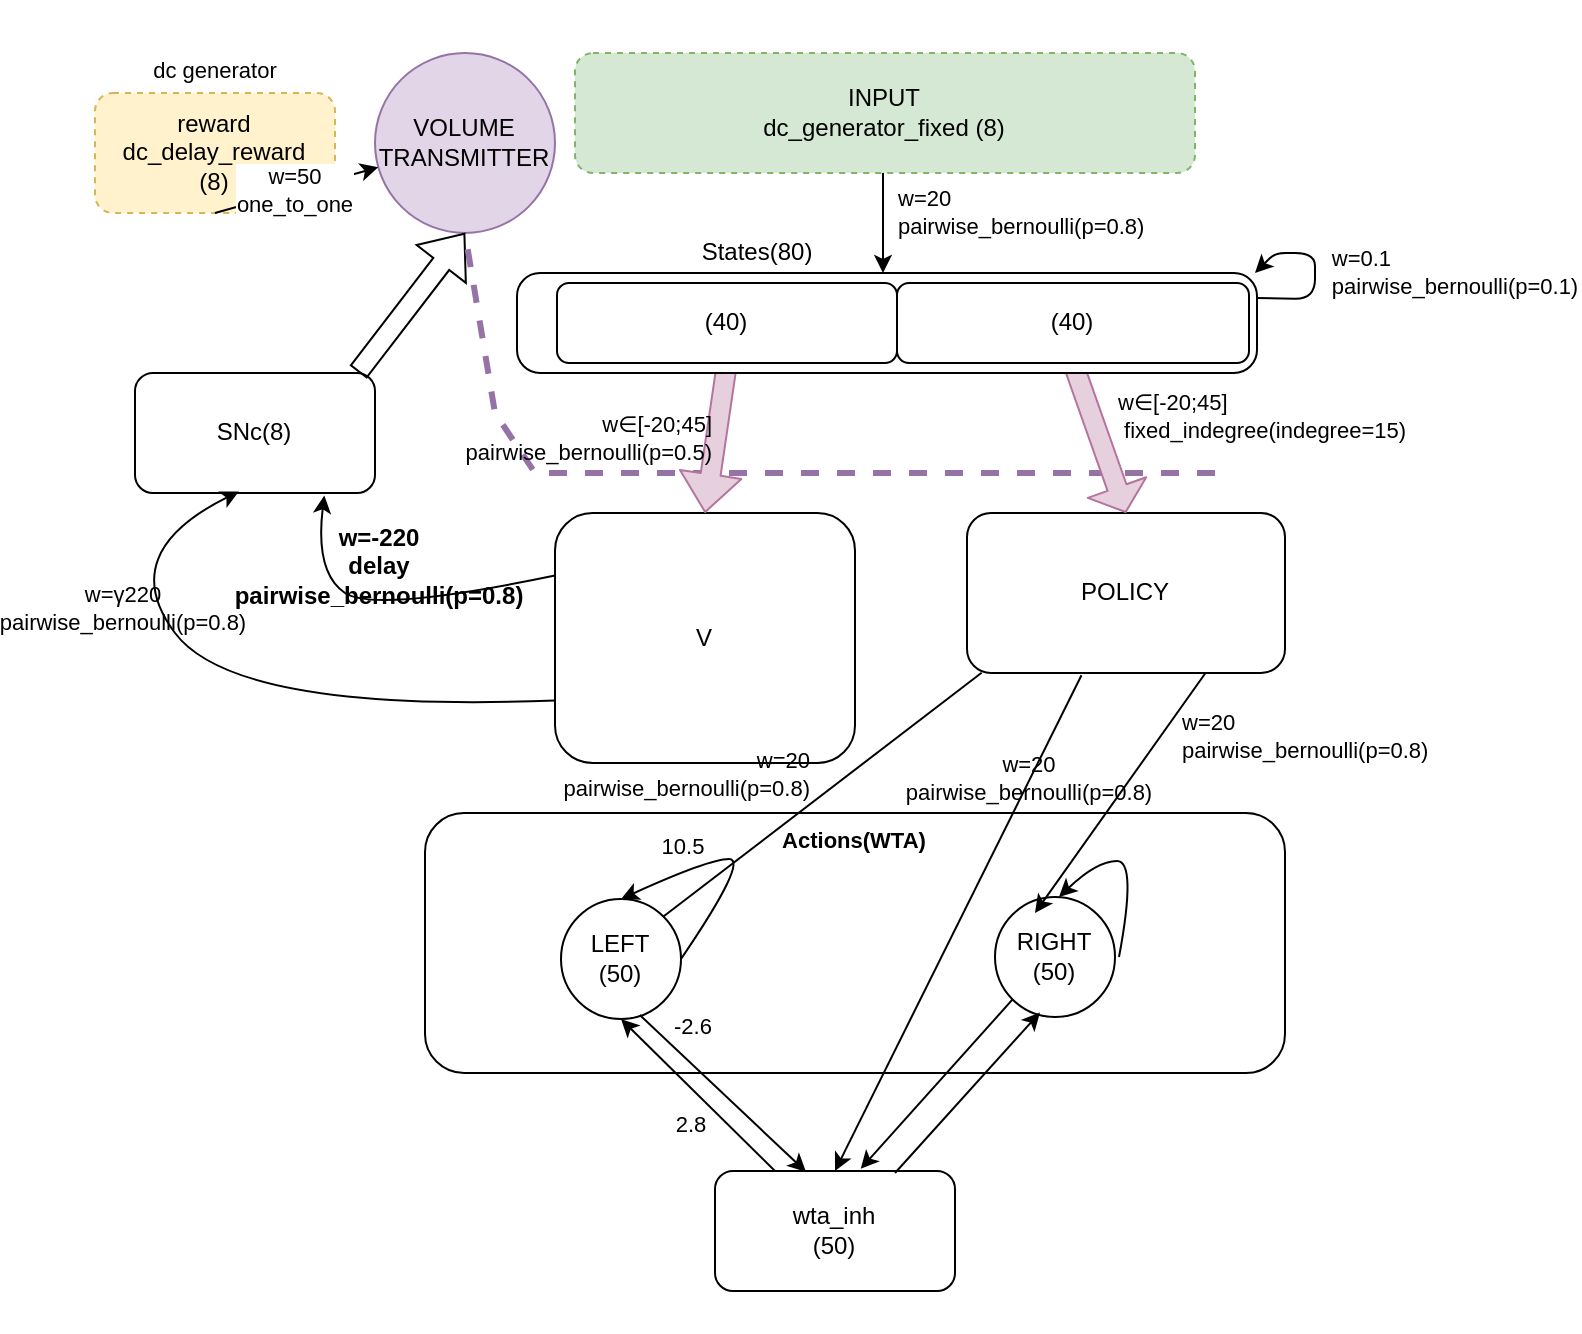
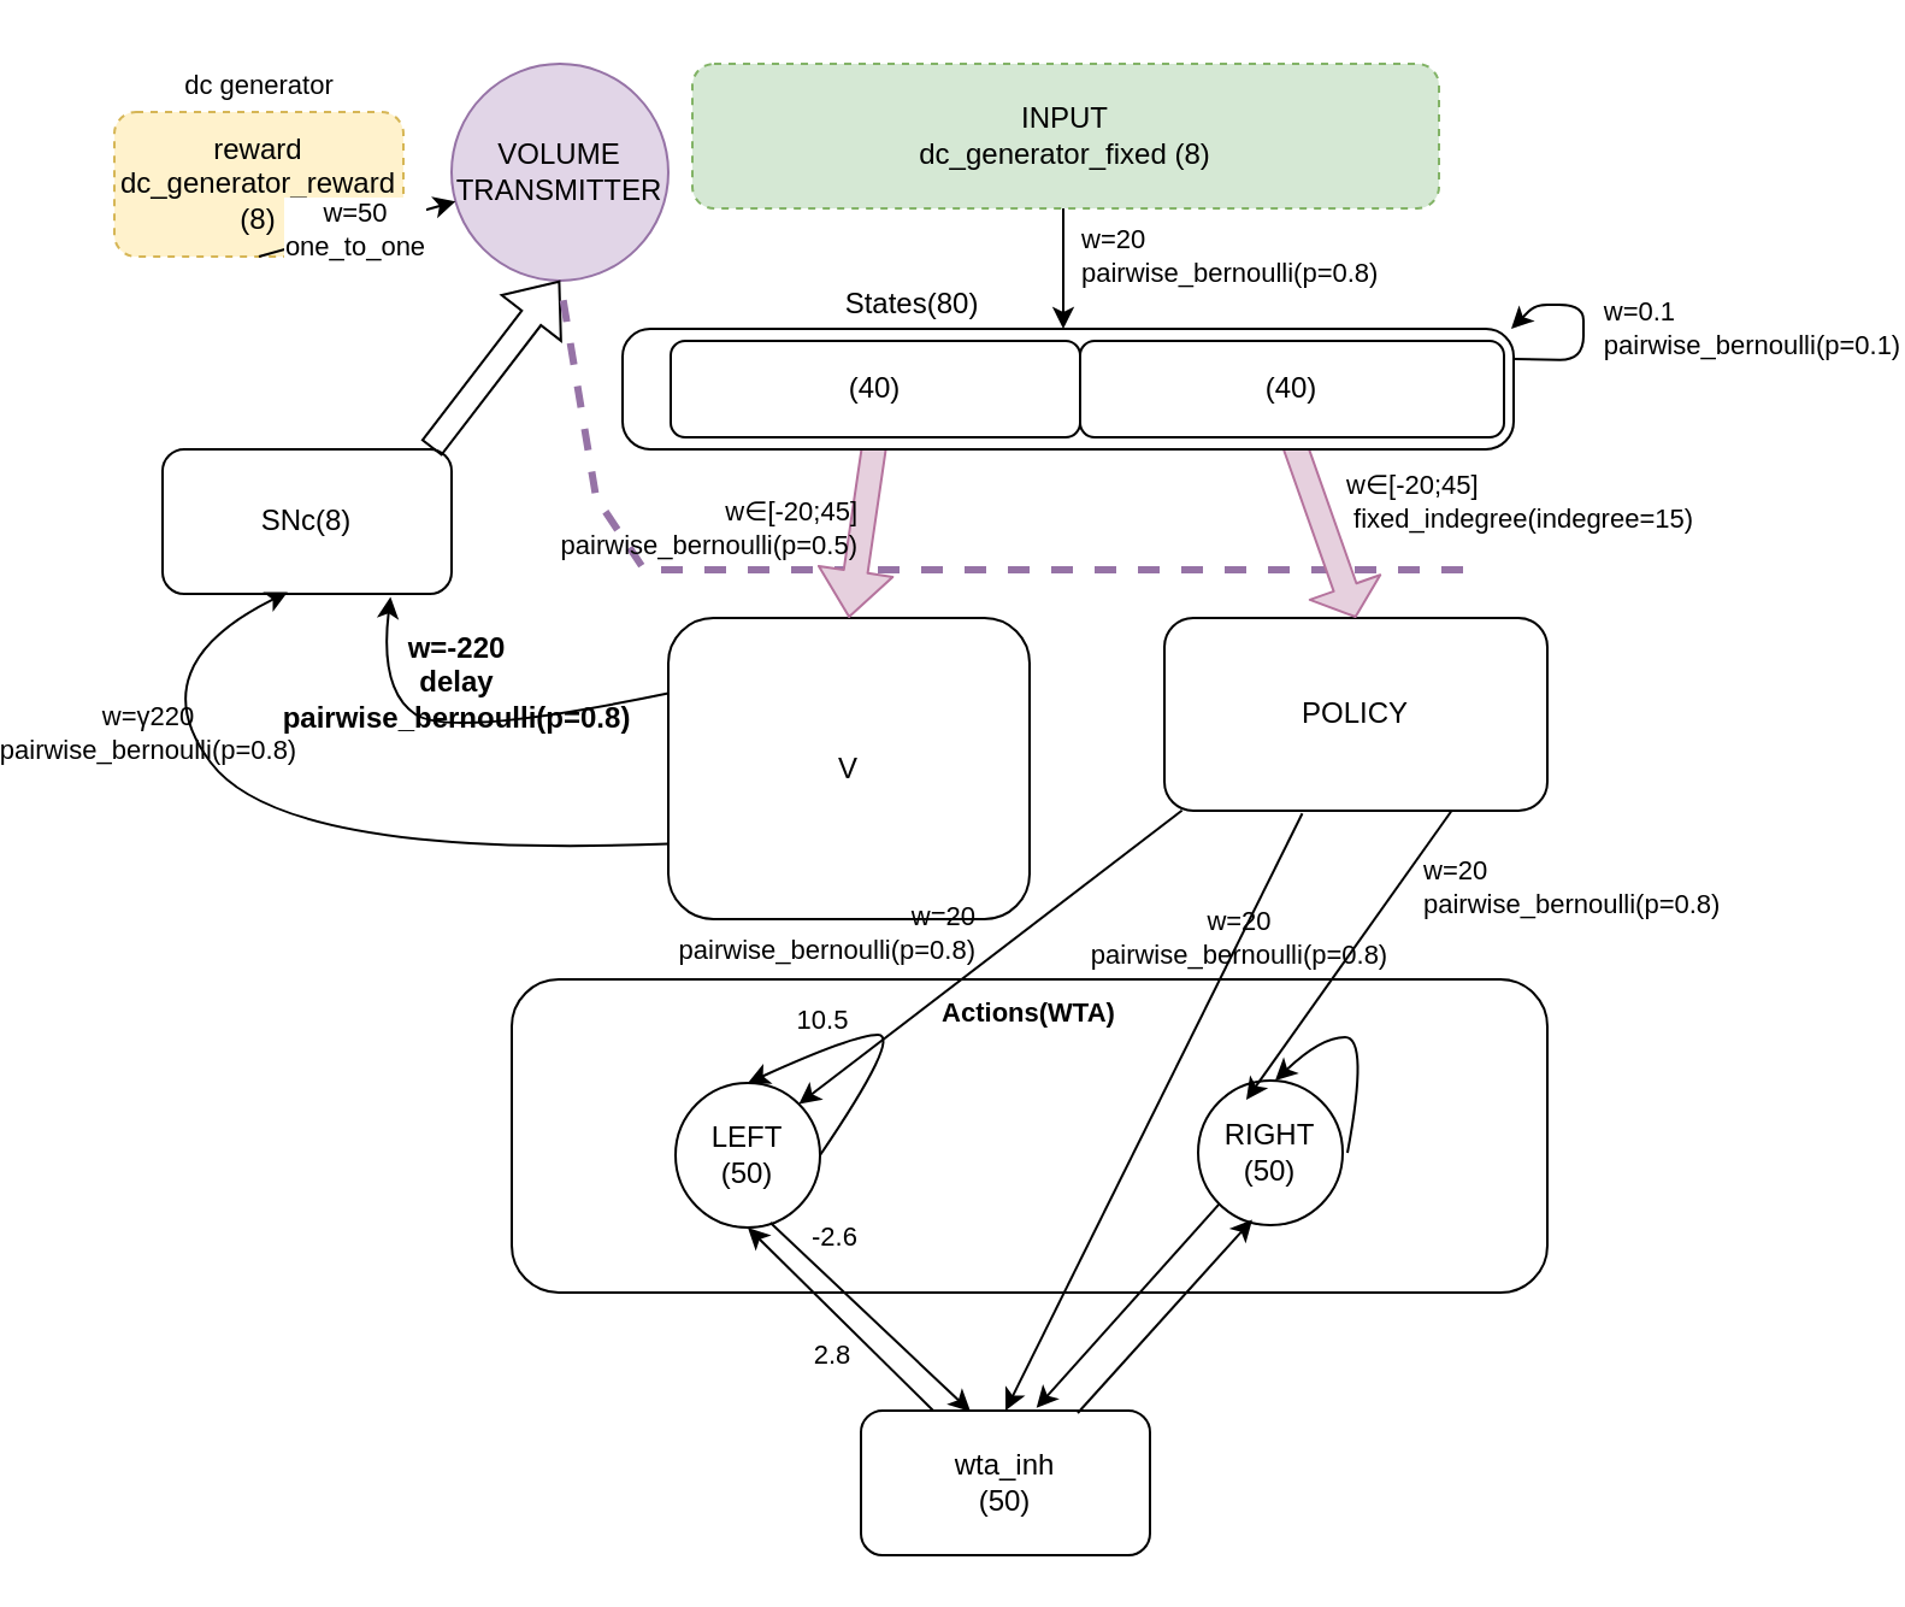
  <mxCell id="0" />
  <mxCell id="1" parent="0" />
  <mxCell id="2" value="&lt;span style=&quot;color: rgb(0, 0, 0); font-family: Helvetica; font-size: 11px; font-style: normal; font-variant-ligatures: normal; font-variant-caps: normal; font-weight: 400; letter-spacing: normal; orphans: 2; text-indent: 0px; text-transform: none; widows: 2; word-spacing: 0px; -webkit-text-stroke-width: 0px; text-decoration-thickness: initial; text-decoration-style: initial; text-decoration-color: initial; float: none; display: inline !important;&quot;&gt;w=20&lt;br&gt;&lt;/span&gt;pairwise_bernoulli(p=0.8)" style="rounded=1;orthogonalLoop=1;jettySize=auto;html=1;entryX=0.5;entryY=0;entryDx=0;entryDy=0;labelBackgroundColor=none;align=left;" parent="1" edge="1"><mxGeometry x="-0.2" y="6" relative="1" as="geometry"><mxPoint x="414" y="86" as="sourcePoint" /><mxPoint x="414" y="136" as="targetPoint" /><mxPoint as="offset" /></mxGeometry></mxCell>
  <mxCell id="3" value="INPUT&lt;br&gt;dc_generator_fixed (8)" style="rounded=1;whiteSpace=wrap;html=1;dashed=1;fillColor=#d5e8d4;strokeColor=#82b366;" parent="1" vertex="1"><mxGeometry x="260" y="26" width="310" height="60" as="geometry" /></mxCell>
- <mxCell id="4" value="reward&lt;br&gt;dc_delay_reward&lt;br&gt;(8)" style="rounded=1;whiteSpace=wrap;html=1;dashed=1;fillColor=#fff2cc;strokeColor=#d6b656;" parent="1" vertex="1"><mxGeometry x="20" y="46" width="120" height="60" as="geometry" /></mxCell>
+ <mxCell id="4" value="reward&lt;br&gt;dc_generator_reward&lt;br&gt;(8)" style="rounded=1;whiteSpace=wrap;html=1;dashed=1;fillColor=#fff2cc;strokeColor=#d6b656;" parent="1" vertex="1"><mxGeometry x="20" y="46" width="120" height="60" as="geometry" /></mxCell>
  <mxCell id="5" value="SNc(8)" style="rounded=1;whiteSpace=wrap;html=1;" parent="1" vertex="1"><mxGeometry x="40" y="186" width="120" height="60" as="geometry" /></mxCell>
  <mxCell id="6" value="VOLUME&lt;br&gt;TRANSMITTER" style="ellipse;whiteSpace=wrap;html=1;aspect=fixed;fillColor=#e1d5e7;strokeColor=#9673a6;" parent="1" vertex="1"><mxGeometry x="160" y="26" width="90" height="90" as="geometry" /></mxCell>
  <mxCell id="7" value="&lt;font size=&quot;1&quot; style=&quot;&quot;&gt;&lt;b style=&quot;font-size: 11px;&quot;&gt;Actions(WTA)&lt;/b&gt;&lt;/font&gt;" style="rounded=1;whiteSpace=wrap;html=1;verticalAlign=top;" parent="1" vertex="1"><mxGeometry x="185" y="406" width="430" height="130" as="geometry" /></mxCell>
  <mxCell id="8" value="LEFT&lt;br&gt;(50)" style="ellipse;whiteSpace=wrap;html=1;aspect=fixed;verticalAlign=middle;" parent="1" vertex="1"><mxGeometry x="253" y="449" width="60" height="60" as="geometry" /></mxCell>
  <mxCell id="9" value="RIGHT&lt;br&gt;(50)" style="ellipse;whiteSpace=wrap;html=1;aspect=fixed;verticalAlign=middle;" parent="1" vertex="1"><mxGeometry x="470" y="448" width="60" height="60" as="geometry" /></mxCell>
  <mxCell id="10" value="" style="curved=1;endArrow=classic;html=1;rounded=0;exitX=1;exitY=0.5;exitDx=0;exitDy=0;entryX=0.5;entryY=0;entryDx=0;entryDy=0;" parent="1" source="8" target="8" edge="1"><mxGeometry width="50" height="50" relative="1" as="geometry"><mxPoint x="313" y="438" as="sourcePoint" /><mxPoint x="363" y="388" as="targetPoint" /><Array as="points"><mxPoint x="347" y="429" /><mxPoint x="327" y="429" /></Array></mxGeometry></mxCell>
  <mxCell id="11" value="10.5" style="edgeLabel;html=1;align=center;verticalAlign=middle;resizable=0;points=[];" parent="10" vertex="1" connectable="0"><mxGeometry x="-0.171" y="2" relative="1" as="geometry"><mxPoint x="-28" y="-12" as="offset" /></mxGeometry></mxCell>
  <mxCell id="12" value="" style="curved=1;endArrow=classic;html=1;rounded=0;" parent="1" edge="1"><mxGeometry width="50" height="50" relative="1" as="geometry"><mxPoint x="532" y="478" as="sourcePoint" /><mxPoint x="502" y="448" as="targetPoint" /><Array as="points"><mxPoint x="541" y="430" /><mxPoint x="521" y="430" /></Array></mxGeometry></mxCell>
  <mxCell id="13" value="wta_inh&lt;br&gt;(50)" style="rounded=1;whiteSpace=wrap;html=1;" parent="1" vertex="1"><mxGeometry x="330" y="585" width="120" height="60" as="geometry" /></mxCell>
  <mxCell id="14" value="2.8" style="endArrow=classic;html=1;rounded=0;exitX=0.25;exitY=0;exitDx=0;exitDy=0;entryX=0.5;entryY=1;entryDx=0;entryDy=0;labelBackgroundColor=none;" parent="1" source="13" target="8" edge="1"><mxGeometry x="-0.138" y="12" width="50" height="50" relative="1" as="geometry"><mxPoint x="400" y="426" as="sourcePoint" /><mxPoint x="450" y="376" as="targetPoint" /><mxPoint y="1" as="offset" /></mxGeometry></mxCell>
  <mxCell id="15" value="" style="endArrow=classic;html=1;rounded=0;entryX=0.375;entryY=0.962;entryDx=0;entryDy=0;entryPerimeter=0;" parent="1" target="9" edge="1"><mxGeometry width="50" height="50" relative="1" as="geometry"><mxPoint x="420" y="586" as="sourcePoint" /><mxPoint x="490" y="506" as="targetPoint" /></mxGeometry></mxCell>
  <mxCell id="16" value="" style="endArrow=classic;html=1;rounded=0;entryX=0.379;entryY=0.006;entryDx=0;entryDy=0;exitX=0.657;exitY=0.967;exitDx=0;exitDy=0;exitPerimeter=0;entryPerimeter=0;" parent="1" source="8" target="13" edge="1"><mxGeometry width="50" height="50" relative="1" as="geometry"><mxPoint x="400" y="426" as="sourcePoint" /><mxPoint x="450" y="376" as="targetPoint" /></mxGeometry></mxCell>
  <mxCell id="17" value="-2.6" style="edgeLabel;html=1;align=center;verticalAlign=middle;resizable=0;points=[];fontSize=11;labelBackgroundColor=none;" parent="16" vertex="1" connectable="0"><mxGeometry x="-0.531" y="3" relative="1" as="geometry"><mxPoint x="4" y="-11" as="offset" /></mxGeometry></mxCell>
  <mxCell id="18" value="" style="endArrow=classic;html=1;rounded=0;entryX=0.607;entryY=-0.018;entryDx=0;entryDy=0;entryPerimeter=0;exitX=0;exitY=1;exitDx=0;exitDy=0;" parent="1" target="13" edge="1" source="9"><mxGeometry width="50" height="50" relative="1" as="geometry"><mxPoint x="430" y="506" as="sourcePoint" /><mxPoint x="381.64" y="565.22" as="targetPoint" /></mxGeometry></mxCell>
  <mxCell id="19" value="" style="shape=flexArrow;endArrow=classic;html=1;rounded=0;exitX=0.93;exitY=-0.007;exitDx=0;exitDy=0;entryX=0.5;entryY=1;entryDx=0;entryDy=0;exitPerimeter=0;" parent="1" source="5" target="6" edge="1"><mxGeometry width="50" height="50" relative="1" as="geometry"><mxPoint x="400" y="426" as="sourcePoint" /><mxPoint x="140" y="166" as="targetPoint" /></mxGeometry></mxCell>
  <mxCell id="20" value="w=50&lt;br&gt;one_to_one" style="endArrow=classic;html=1;rounded=0;exitX=0.5;exitY=1;exitDx=0;exitDy=0;" parent="1" source="4" target="6" edge="1"><mxGeometry width="50" height="50" relative="1" as="geometry"><mxPoint x="400" y="326" as="sourcePoint" /><mxPoint x="450" y="276" as="targetPoint" /></mxGeometry></mxCell>
  <mxCell id="21" value="w=γ220&lt;br&gt;pairwise_bernoulli(p=0.8)" style="curved=1;endArrow=classic;html=1;rounded=0;exitX=0;exitY=0.75;exitDx=0;exitDy=0;entryX=0.433;entryY=0.987;entryDx=0;entryDy=0;entryPerimeter=0;labelBackgroundColor=none;" parent="1" source="25" target="5" edge="1"><mxGeometry x="0.425" y="13" width="50" height="50" relative="1" as="geometry"><mxPoint x="70" y="326" as="sourcePoint" /><mxPoint x="120" y="276" as="targetPoint" /><Array as="points"><mxPoint x="90" y="356" /><mxPoint x="30" y="276" /></Array><mxPoint x="-1" as="offset" /></mxGeometry></mxCell>
  <mxCell id="22" value="w=-220&lt;br style=&quot;font-size: 12px;&quot;&gt;delay&lt;br&gt;pairwise_bernoulli(p=0.8)" style="curved=1;endArrow=classic;html=1;rounded=0;exitX=0;exitY=0.25;exitDx=0;exitDy=0;entryX=0.597;entryY=1.02;entryDx=0;entryDy=0;entryPerimeter=0;fontStyle=1;fontSize=12;labelBackgroundColor=none;" parent="1" edge="1" source="25"><mxGeometry x="0.022" y="-22" width="50" height="50" relative="1" as="geometry"><mxPoint x="123" y="356" as="sourcePoint" /><mxPoint x="134.64" y="247.2" as="targetPoint" /><Array as="points"><mxPoint x="160" y="306" /><mxPoint x="130" y="286" /></Array><mxPoint as="offset" /></mxGeometry></mxCell>
  <mxCell id="23" value="dc generator" style="text;html=1;align=center;verticalAlign=middle;resizable=0;points=[];autosize=1;strokeColor=none;fillColor=none;fontSize=11;" parent="1" vertex="1"><mxGeometry x="35" y="20" width="90" height="30" as="geometry" /></mxCell>
  <mxCell id="24" value="" style="endArrow=none;dashed=1;html=1;rounded=0;entryX=0.5;entryY=1;entryDx=0;entryDy=0;fillColor=#e1d5e7;strokeColor=#9673a6;strokeWidth=3;" parent="1" target="6" edge="1"><mxGeometry width="50" height="50" relative="1" as="geometry"><mxPoint x="580" y="236" as="sourcePoint" /><mxPoint x="215" y="126" as="targetPoint" /><Array as="points"><mxPoint x="240" y="236" /><mxPoint x="220" y="206" /></Array></mxGeometry></mxCell>
  <mxCell id="25" value="V" style="rounded=1;whiteSpace=wrap;html=1;" vertex="1" parent="1"><mxGeometry x="250" y="256" width="150" height="125" as="geometry" /></mxCell>
  <mxCell id="26" value="POLICY" style="rounded=1;whiteSpace=wrap;html=1;" vertex="1" parent="1"><mxGeometry x="456" y="256" width="159" height="80" as="geometry" /></mxCell>
  <mxCell id="27" value="w∈[-20;45]&lt;br&gt;&lt;div style=&quot;&quot;&gt;&lt;span style=&quot;background-color: initial;&quot;&gt;&amp;nbsp;fixed_indegree&lt;/span&gt;&lt;span style=&quot;background-color: initial;&quot;&gt;(indegree=15)&lt;/span&gt;&lt;/div&gt;" style="endArrow=classic;html=1;curved=1;exitX=0.5;exitY=1;exitDx=0;exitDy=0;entryX=0.5;entryY=0;entryDx=0;entryDy=0;labelBackgroundColor=none;shape=flexArrow;endSize=4;startSize=2;strokeColor=#B5739D;fillColor=#E6D0DE;align=left;" edge="1" parent="1" source="33" target="26"><mxGeometry x="-0.202" y="11" width="50" height="50" relative="1" as="geometry"><mxPoint x="400" y="326" as="sourcePoint" /><mxPoint x="450" y="276" as="targetPoint" /><mxPoint as="offset" /></mxGeometry></mxCell>
  <mxCell id="28" value="w∈[-20;45]&lt;br&gt;pairwise_bernoulli(p=0.5)" style="endArrow=classic;html=1;curved=1;exitX=0.5;exitY=1;exitDx=0;exitDy=0;entryX=0.5;entryY=0;entryDx=0;entryDy=0;labelBackgroundColor=none;shape=flexArrow;fillColor=#E6D0DE;strokeColor=#B5739D;align=right;" edge="1" parent="1" source="32" target="25"><mxGeometry x="-0.004" width="50" height="50" relative="1" as="geometry"><mxPoint x="400" y="326" as="sourcePoint" /><mxPoint x="450" y="276" as="targetPoint" /><mxPoint as="offset" /></mxGeometry></mxCell>
  <mxCell id="29" value="States(80)" style="text;html=1;align=center;verticalAlign=middle;resizable=0;points=[];autosize=1;strokeColor=none;fillColor=none;" vertex="1" parent="1"><mxGeometry x="311" y="111" width="80" height="30" as="geometry" /></mxCell>
  <mxCell id="30" value="" style="group" vertex="1" connectable="0" parent="1"><mxGeometry x="231" y="136" width="370" height="50" as="geometry" /></mxCell>
  <mxCell id="31" value="" style="rounded=1;whiteSpace=wrap;html=1;verticalAlign=top;arcSize=23;" parent="30" vertex="1"><mxGeometry width="370" height="50" as="geometry" /></mxCell>
  <mxCell id="32" value="(40)" style="rounded=1;whiteSpace=wrap;html=1;" vertex="1" parent="30"><mxGeometry x="20" y="5" width="170" height="40" as="geometry" /></mxCell>
  <mxCell id="33" value="(40)" style="rounded=1;whiteSpace=wrap;html=1;" vertex="1" parent="30"><mxGeometry x="190" y="5" width="176" height="40" as="geometry" /></mxCell>
  <mxCell id="34" value="&lt;div style=&quot;text-align: left;&quot;&gt;&lt;span style=&quot;background-color: initial;&quot;&gt;w=0.1&lt;/span&gt;&lt;/div&gt;&lt;span style=&quot;color: rgb(0, 0, 0); font-family: Helvetica; font-size: 11px; font-style: normal; font-variant-ligatures: normal; font-variant-caps: normal; font-weight: 400; letter-spacing: normal; orphans: 2; text-indent: 0px; text-transform: none; widows: 2; word-spacing: 0px; -webkit-text-stroke-width: 0px; text-decoration-thickness: initial; text-decoration-style: initial; text-decoration-color: initial; float: none; display: inline !important;&quot;&gt;&lt;div style=&quot;text-align: left;&quot;&gt;&lt;span style=&quot;background-color: initial;&quot;&gt;pairwise_bernoulli(p=0.1)&lt;/span&gt;&lt;/div&gt;&lt;/span&gt;" style="endArrow=classic;html=1;exitX=1;exitY=0.25;exitDx=0;exitDy=0;rounded=1;labelBackgroundColor=none;" edge="1" parent="1" source="31"><mxGeometry x="-0.025" y="-70" width="50" height="50" relative="1" as="geometry"><mxPoint x="530" y="196" as="sourcePoint" /><mxPoint x="600" y="136" as="targetPoint" /><Array as="points"><mxPoint x="630" y="149" /><mxPoint x="630" y="126" /><mxPoint x="610" y="126" /></Array><mxPoint as="offset" /></mxGeometry></mxCell>
- <mxCell id="35" value="" style="endArrow=none;html=1;rounded=1;labelBackgroundColor=none;strokeColor=#000000;fontColor=#B266FF;fillColor=none;exitX=0.046;exitY=0.998;exitDx=0;exitDy=0;entryX=1;entryY=0;entryDx=0;entryDy=0;exitPerimeter=0;" edge="1" parent="1" source="26" target="8"><mxGeometry width="50" height="50" relative="1" as="geometry"><mxPoint x="380" y="406" as="sourcePoint" /><mxPoint x="430" y="356" as="targetPoint" /></mxGeometry></mxCell>
+ <mxCell id="35" value="" style="endArrow=classic;html=1;rounded=1;labelBackgroundColor=none;strokeColor=#000000;fontColor=#B266FF;fillColor=none;exitX=0.046;exitY=0.998;exitDx=0;exitDy=0;entryX=1;entryY=0;entryDx=0;entryDy=0;exitPerimeter=0;" edge="1" parent="1" source="26" target="8"><mxGeometry width="50" height="50" relative="1" as="geometry"><mxPoint x="380" y="406" as="sourcePoint" /><mxPoint x="430" y="356" as="targetPoint" /></mxGeometry></mxCell>
  <mxCell id="36" value="&lt;font color=&quot;#000000&quot;&gt;w=20&lt;br&gt;pairwise_bernoulli(p=0.8)&lt;br&gt;&lt;/font&gt;" style="edgeLabel;html=1;align=right;verticalAlign=middle;resizable=0;points=[];fontColor=#B266FF;labelBackgroundColor=none;" vertex="1" connectable="0" parent="35"><mxGeometry x="-0.168" y="1" relative="1" as="geometry"><mxPoint x="-20" y="-1" as="offset" /></mxGeometry></mxCell>
  <mxCell id="37" value="" style="endArrow=classic;html=1;rounded=1;labelBackgroundColor=none;strokeColor=#000000;fontColor=#B266FF;fillColor=none;exitX=0.75;exitY=1;exitDx=0;exitDy=0;entryX=0.333;entryY=0.133;entryDx=0;entryDy=0;entryPerimeter=0;" edge="1" parent="1" source="26" target="9"><mxGeometry width="50" height="50" relative="1" as="geometry"><mxPoint x="546" y="346" as="sourcePoint" /><mxPoint x="339" y="468" as="targetPoint" /></mxGeometry></mxCell>
  <mxCell id="38" value="w=20&lt;br style=&quot;border-color: var(--border-color);&quot;&gt;pairwise_bernoulli(p=0.8)" style="edgeLabel;html=1;align=left;verticalAlign=middle;resizable=0;points=[];fontColor=#000000;labelBackgroundColor=none;" vertex="1" connectable="0" parent="37"><mxGeometry x="-0.595" y="1" relative="1" as="geometry"><mxPoint x="3" y="6" as="offset" /></mxGeometry></mxCell>
  <mxCell id="39" value="" style="endArrow=classic;html=1;rounded=1;labelBackgroundColor=none;strokeColor=#000000;fontColor=#B266FF;fillColor=none;exitX=0.36;exitY=1.014;exitDx=0;exitDy=0;entryX=0.5;entryY=0;entryDx=0;entryDy=0;exitPerimeter=0;" edge="1" parent="1" source="26" target="13"><mxGeometry width="50" height="50" relative="1" as="geometry"><mxPoint x="546" y="346" as="sourcePoint" /><mxPoint x="500" y="466" as="targetPoint" /></mxGeometry></mxCell>
  <mxCell id="40" value="w=20&lt;br style=&quot;border-color: var(--border-color);&quot;&gt;pairwise_bernoulli(p=0.8)" style="edgeLabel;html=1;align=center;verticalAlign=middle;resizable=0;points=[];fontColor=#000000;labelBackgroundColor=none;" vertex="1" connectable="0" parent="39"><mxGeometry x="-0.579" y="-1" relative="1" as="geometry"><mxPoint as="offset" /></mxGeometry></mxCell>
